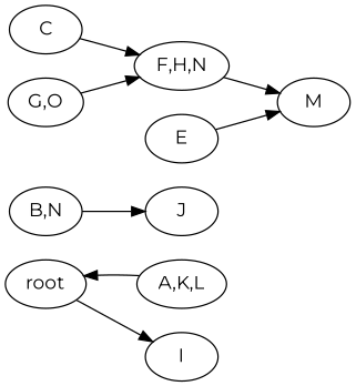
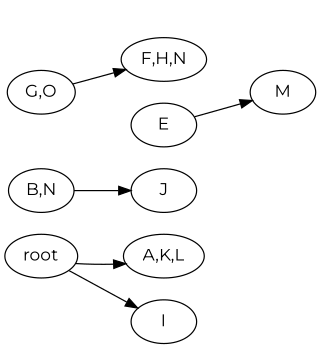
  strict digraph {
    fontname=Montserrat
    rankdir=LR
    node [fontname=Montserrat]
    edge [fontname=Montserrat]
    n1 [label=root]
    n2 [label="A,K,L"]
    n3 [label=I]
    n4 [label="B,N"]
    n5 [label=J]
-   n6 [label=C]
    n7 [label="F,H,N"]
    n8 [label=M]
    n9 [label="G,O"]
    n10 [label=E]
-   n2 -> n1
+   n1 -> n2
    n1 -> n3
    n4 -> n5
-   n6 -> n7
-   n7 -> n8
    n9 -> n7
    n10 -> n8
  }
